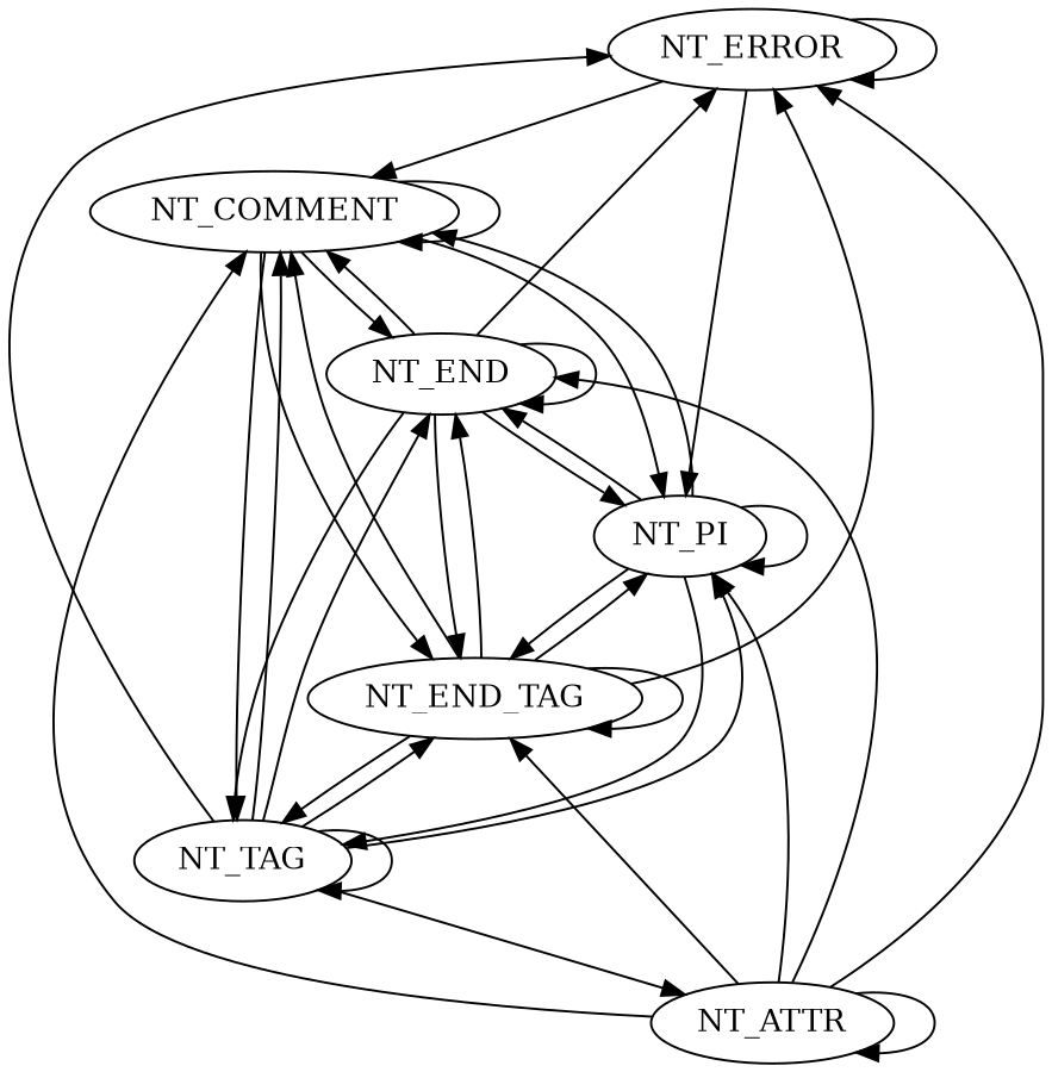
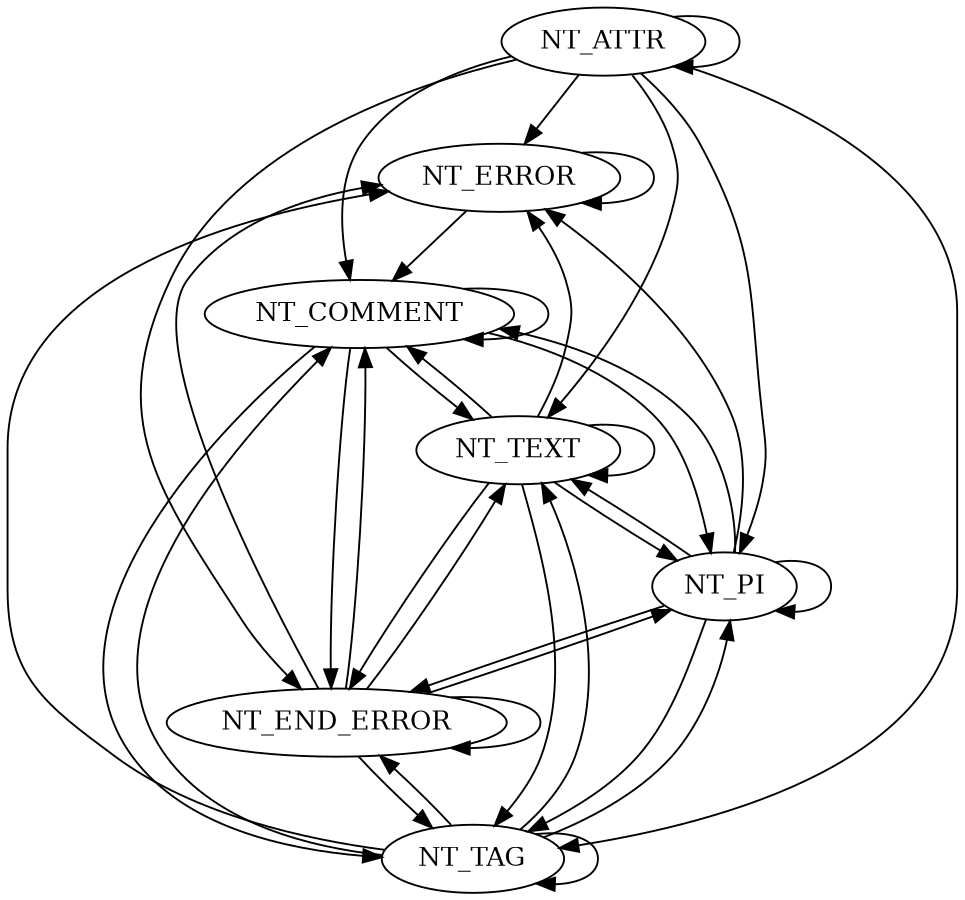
  digraph {
    NT_ERROR
    NT_COMMENT
-   NT_TEXT [label=NT_END]
+   NT_TEXT
    NT_TAG
-   NT_END_TAG
+   NT_END_TAG [label=NT_END_ERROR]
    NT_PI
    NT_ATTR
    NT_ERROR -> NT_ERROR
    NT_ERROR -> NT_COMMENT
    NT_COMMENT -> NT_COMMENT
    NT_COMMENT -> NT_TEXT
    NT_COMMENT -> NT_TAG
    NT_COMMENT -> NT_END_TAG
    NT_COMMENT -> NT_PI
    NT_TEXT -> NT_ERROR
    NT_TEXT -> NT_COMMENT
    NT_TEXT -> NT_TEXT
    NT_TEXT -> NT_TAG
    NT_TEXT -> NT_END_TAG
    NT_TEXT -> NT_PI
    NT_TAG -> NT_ERROR
    NT_TAG -> NT_COMMENT
    NT_TAG -> NT_TEXT
    NT_TAG -> NT_TAG
    NT_TAG -> NT_END_TAG
    NT_TAG -> NT_PI
-   NT_TAG -> NT_ATTR
+   NT_ATTR -> NT_TAG
    NT_END_TAG -> NT_ERROR
    NT_END_TAG -> NT_COMMENT
    NT_END_TAG -> NT_TEXT
    NT_END_TAG -> NT_TAG
    NT_END_TAG -> NT_END_TAG
    NT_END_TAG -> NT_PI
-   NT_ERROR -> NT_PI
+   NT_PI -> NT_ERROR
    NT_PI -> NT_COMMENT
    NT_PI -> NT_TEXT
    NT_PI -> NT_TAG
    NT_PI -> NT_END_TAG
    NT_PI -> NT_PI
    NT_ATTR -> NT_ERROR
    NT_ATTR -> NT_COMMENT
    NT_ATTR -> NT_TEXT
    NT_ATTR -> NT_END_TAG
    NT_ATTR -> NT_PI
    NT_ATTR -> NT_ATTR
  }
